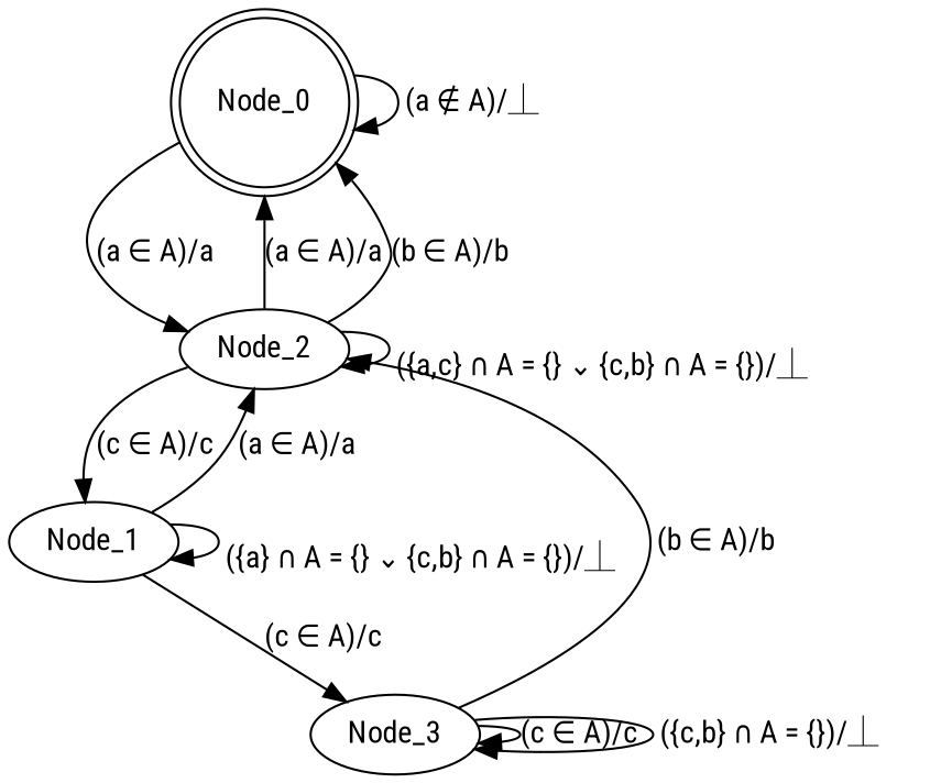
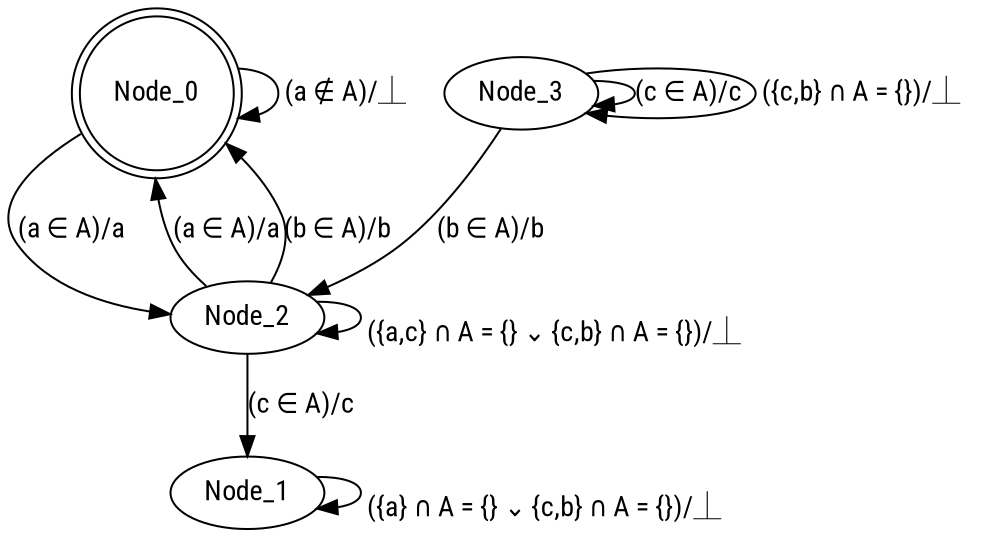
  digraph {
    fontname="Roboto Condensed"
    node [fontname="Roboto Condensed"]
    edge [fontname="Roboto Condensed"]
    Node_0 [shape=doublecircle]
    Node_2
    Node_1
    Node_3
    Node_0 -> Node_0 [label=" (a ∉ A)/⏊"]
    Node_0 -> Node_2 [label="(a ∈ A)/a"]
    Node_2 -> Node_0 [label="(a ∈ A)/a"]
    Node_2 -> Node_0 [label="(b ∈ A)/b"]
    Node_2 -> Node_2 [label="\l ({a,c} ∩ A = {} ⌄ {c,b} ∩ A = {})/⏊"]
    Node_2 -> Node_1 [label="(c ∈ A)/c"]
-   Node_1 -> Node_2 [label="(a ∈ A)/a"]
    Node_1 -> Node_1 [label="\l ({a} ∩ A = {} ⌄ {c,b} ∩ A = {})/⏊"]
-   Node_1 -> Node_3 [label="(c ∈ A)/c"]
    Node_3 -> Node_2 [label=" (b ∈ A)/b"]
    Node_3 -> Node_3 [label="(c ∈ A)/c  "]
    Node_3 -> Node_3 [label=" ({c,b} ∩ A = {})/⏊"]
  }
